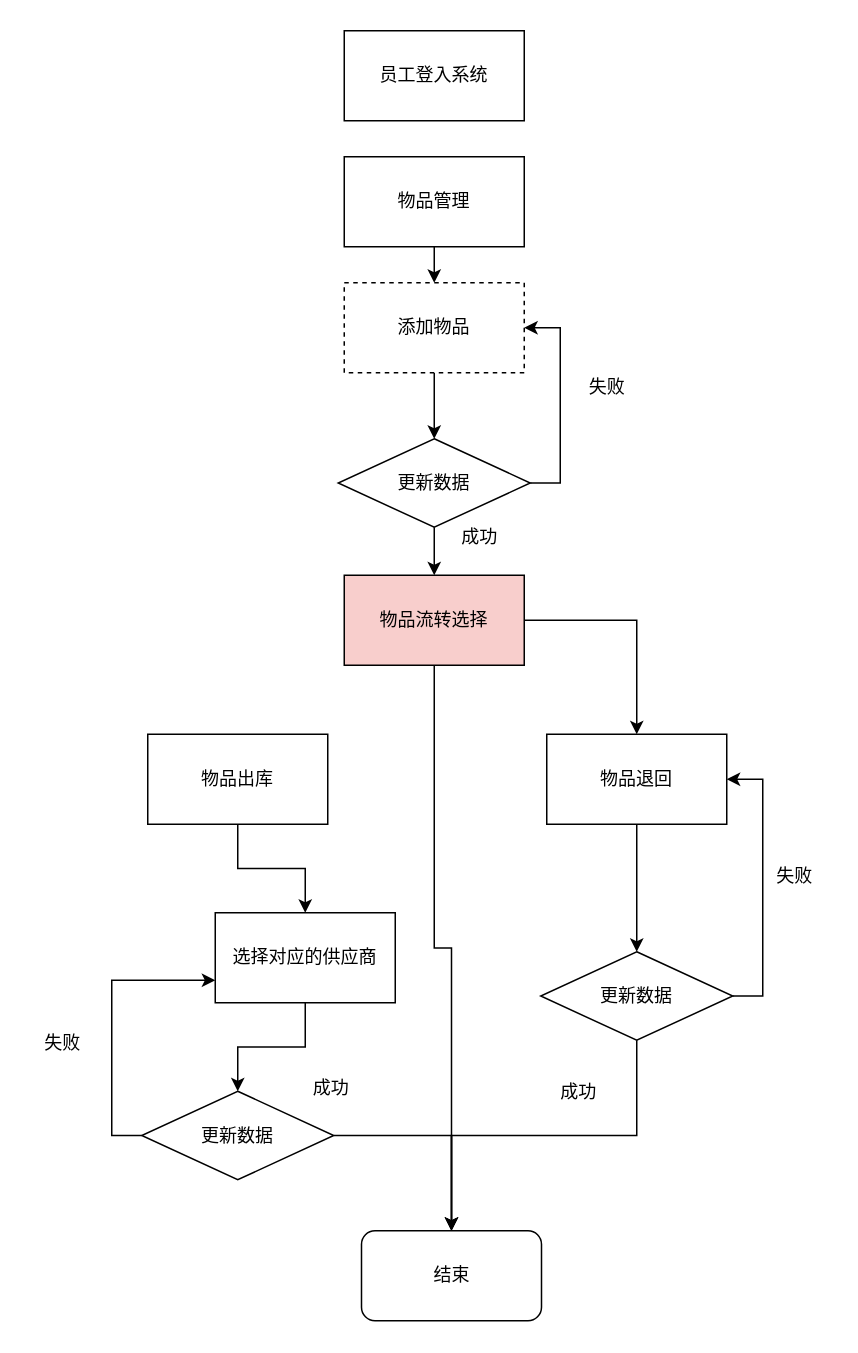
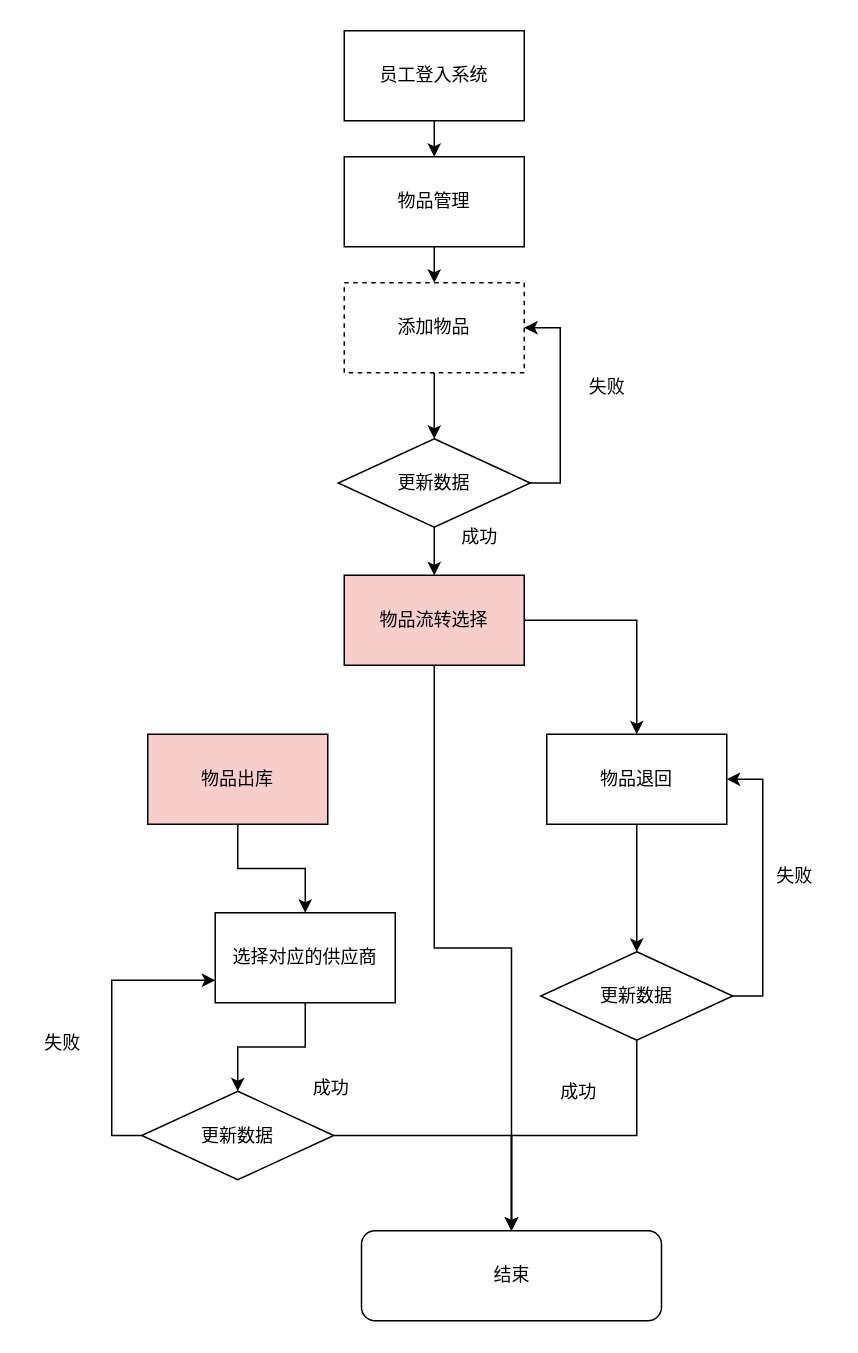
  <mxCell id="0" />
  <mxCell id="1" parent="0" />
+ <mxCell id="2" value="" style="edgeStyle=orthogonalEdgeStyle;rounded=0;orthogonalLoop=1;jettySize=auto;html=1;" edge="1" parent="1" source="3" target="5"><mxGeometry relative="1" as="geometry" /></mxCell>
  <mxCell id="3" value="员工登入系统" style="rounded=0;whiteSpace=wrap;html=1;" vertex="1" parent="1"><mxGeometry x="229" y="20" width="120" height="60" as="geometry" /></mxCell>
  <mxCell id="4" value="" style="edgeStyle=orthogonalEdgeStyle;rounded=0;orthogonalLoop=1;jettySize=auto;html=1;" edge="1" parent="1" source="5" target="7"><mxGeometry relative="1" as="geometry" /></mxCell>
  <mxCell id="5" value="物品管理" style="rounded=0;whiteSpace=wrap;html=1;" vertex="1" parent="1"><mxGeometry x="229" y="104" width="120" height="60" as="geometry" /></mxCell>
  <mxCell id="6" value="" style="edgeStyle=orthogonalEdgeStyle;rounded=0;orthogonalLoop=1;jettySize=auto;html=1;" edge="1" parent="1" source="7" target="10"><mxGeometry relative="1" as="geometry" /></mxCell>
  <mxCell id="7" value="添加物品" style="rounded=0;whiteSpace=wrap;html=1;dashed=1;" vertex="1" parent="1"><mxGeometry x="229" y="188" width="120" height="60" as="geometry" /></mxCell>
  <mxCell id="8" value="" style="edgeStyle=orthogonalEdgeStyle;rounded=0;orthogonalLoop=1;jettySize=auto;html=1;" edge="1" parent="1" source="10" target="13"><mxGeometry relative="1" as="geometry" /></mxCell>
  <mxCell id="9" style="edgeStyle=orthogonalEdgeStyle;rounded=0;orthogonalLoop=1;jettySize=auto;html=1;entryX=1;entryY=0.5;entryDx=0;entryDy=0;exitX=1;exitY=0.5;exitDx=0;exitDy=0;" edge="1" parent="1" source="10" target="7"><mxGeometry relative="1" as="geometry" /></mxCell>
  <mxCell id="10" value="更新数据" style="rhombus;whiteSpace=wrap;html=1;rounded=0;" vertex="1" parent="1"><mxGeometry x="225" y="292" width="128" height="59" as="geometry" /></mxCell>
  <mxCell id="11" style="edgeStyle=orthogonalEdgeStyle;rounded=0;orthogonalLoop=1;jettySize=auto;html=1;" edge="1" parent="1" source="13" target="28"><mxGeometry relative="1" as="geometry" /></mxCell>
  <mxCell id="12" style="edgeStyle=orthogonalEdgeStyle;rounded=0;orthogonalLoop=1;jettySize=auto;html=1;" edge="1" parent="1" source="13" target="17"><mxGeometry relative="1" as="geometry" /></mxCell>
  <mxCell id="13" value="物品流转选择" style="whiteSpace=wrap;html=1;rounded=0;fillColor=#f8cecc;" vertex="1" parent="1"><mxGeometry x="229" y="383" width="120" height="60" as="geometry" /></mxCell>
  <mxCell id="14" value="" style="edgeStyle=orthogonalEdgeStyle;rounded=0;orthogonalLoop=1;jettySize=auto;html=1;" edge="1" parent="1" source="15" target="19"><mxGeometry relative="1" as="geometry" /></mxCell>
- <mxCell id="15" value="物品出库" style="whiteSpace=wrap;html=1;rounded=0;" vertex="1" parent="1"><mxGeometry x="98" y="489" width="120" height="60" as="geometry" /></mxCell>
+ <mxCell id="15" value="物品出库" style="whiteSpace=wrap;html=1;rounded=0;fillColor=#f8cecc;" vertex="1" parent="1"><mxGeometry x="98" y="489" width="120" height="60" as="geometry" /></mxCell>
  <mxCell id="16" value="" style="edgeStyle=orthogonalEdgeStyle;rounded=0;orthogonalLoop=1;jettySize=auto;html=1;" edge="1" parent="1" source="17" target="25"><mxGeometry relative="1" as="geometry" /></mxCell>
  <mxCell id="17" value="物品退回" style="whiteSpace=wrap;html=1;rounded=0;" vertex="1" parent="1"><mxGeometry x="364" y="489" width="120" height="60" as="geometry" /></mxCell>
  <mxCell id="18" value="" style="edgeStyle=orthogonalEdgeStyle;rounded=0;orthogonalLoop=1;jettySize=auto;html=1;" edge="1" parent="1" source="19" target="22"><mxGeometry relative="1" as="geometry" /></mxCell>
  <mxCell id="19" value="选择对应的供应商" style="whiteSpace=wrap;html=1;rounded=0;" vertex="1" parent="1"><mxGeometry x="143" y="608" width="120" height="60" as="geometry" /></mxCell>
  <mxCell id="20" style="edgeStyle=orthogonalEdgeStyle;rounded=0;orthogonalLoop=1;jettySize=auto;html=1;entryX=0;entryY=0.75;entryDx=0;entryDy=0;" edge="1" parent="1" source="22" target="19"><mxGeometry relative="1" as="geometry"><Array as="points"><mxPoint x="74" y="756" /><mxPoint x="74" y="653" /></Array></mxGeometry></mxCell>
  <mxCell id="21" style="edgeStyle=orthogonalEdgeStyle;rounded=0;orthogonalLoop=1;jettySize=auto;html=1;" edge="1" parent="1" source="22" target="28"><mxGeometry relative="1" as="geometry" /></mxCell>
  <mxCell id="22" value="更新数据" style="rhombus;whiteSpace=wrap;html=1;rounded=0;" vertex="1" parent="1"><mxGeometry x="94" y="727" width="128" height="59" as="geometry" /></mxCell>
  <mxCell id="23" style="edgeStyle=orthogonalEdgeStyle;rounded=0;orthogonalLoop=1;jettySize=auto;html=1;entryX=1;entryY=0.5;entryDx=0;entryDy=0;exitX=1;exitY=0.5;exitDx=0;exitDy=0;" edge="1" parent="1" source="25" target="17"><mxGeometry relative="1" as="geometry" /></mxCell>
  <mxCell id="24" style="edgeStyle=orthogonalEdgeStyle;rounded=0;orthogonalLoop=1;jettySize=auto;html=1;" edge="1" parent="1" source="25" target="28"><mxGeometry relative="1" as="geometry" /></mxCell>
  <mxCell id="25" value="更新数据" style="rhombus;whiteSpace=wrap;html=1;rounded=0;" vertex="1" parent="1"><mxGeometry x="360" y="634" width="128" height="59" as="geometry" /></mxCell>
  <mxCell id="26" value="失败" style="text;html=1;align=center;verticalAlign=middle;resizable=0;points=[];autosize=1;strokeColor=none;fillColor=none;" vertex="1" parent="1"><mxGeometry x="20" y="682" width="42" height="26" as="geometry" /></mxCell>
  <mxCell id="27" value="失败" style="text;html=1;align=center;verticalAlign=middle;resizable=0;points=[];autosize=1;strokeColor=none;fillColor=none;" vertex="1" parent="1"><mxGeometry x="508" y="571" width="42" height="26" as="geometry" /></mxCell>
- <mxCell id="28" value="结束" style="rounded=1;whiteSpace=wrap;html=1;" vertex="1" parent="1"><mxGeometry x="240.5" y="820" width="120" height="60" as="geometry" /></mxCell>
+ <mxCell id="28" value="结束" style="rounded=1;whiteSpace=wrap;html=1;" vertex="1" parent="1"><mxGeometry x="240.5" y="820" width="200" height="60" as="geometry" /></mxCell>
  <mxCell id="29" value="成功" style="text;html=1;align=center;verticalAlign=middle;resizable=0;points=[];autosize=1;strokeColor=none;fillColor=none;" vertex="1" parent="1"><mxGeometry x="199" y="712" width="42" height="26" as="geometry" /></mxCell>
  <mxCell id="30" value="成功" style="text;html=1;align=center;verticalAlign=middle;resizable=0;points=[];autosize=1;strokeColor=none;fillColor=none;" vertex="1" parent="1"><mxGeometry x="364" y="715" width="42" height="26" as="geometry" /></mxCell>
  <mxCell id="31" value="失败" style="text;html=1;align=center;verticalAlign=middle;resizable=0;points=[];autosize=1;strokeColor=none;fillColor=none;" vertex="1" parent="1"><mxGeometry x="383" y="245" width="42" height="26" as="geometry" /></mxCell>
  <mxCell id="32" value="成功" style="text;html=1;align=center;verticalAlign=middle;resizable=0;points=[];autosize=1;strokeColor=none;fillColor=none;" vertex="1" parent="1"><mxGeometry x="298" y="345" width="42" height="26" as="geometry" /></mxCell>
